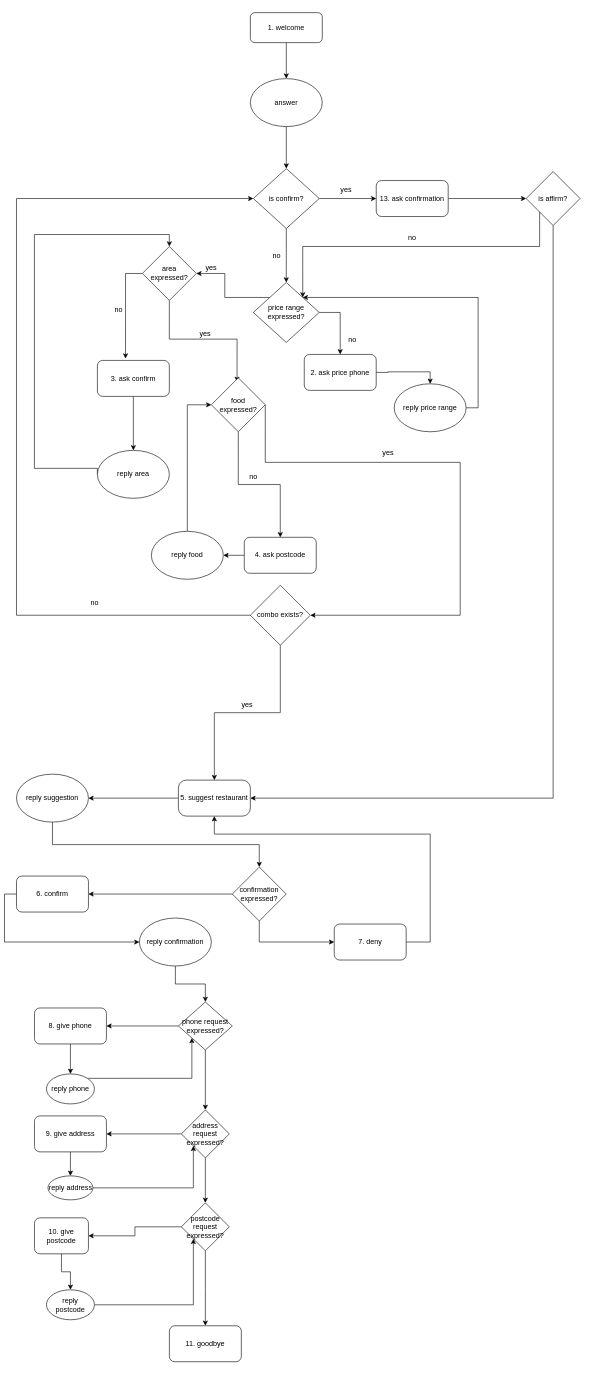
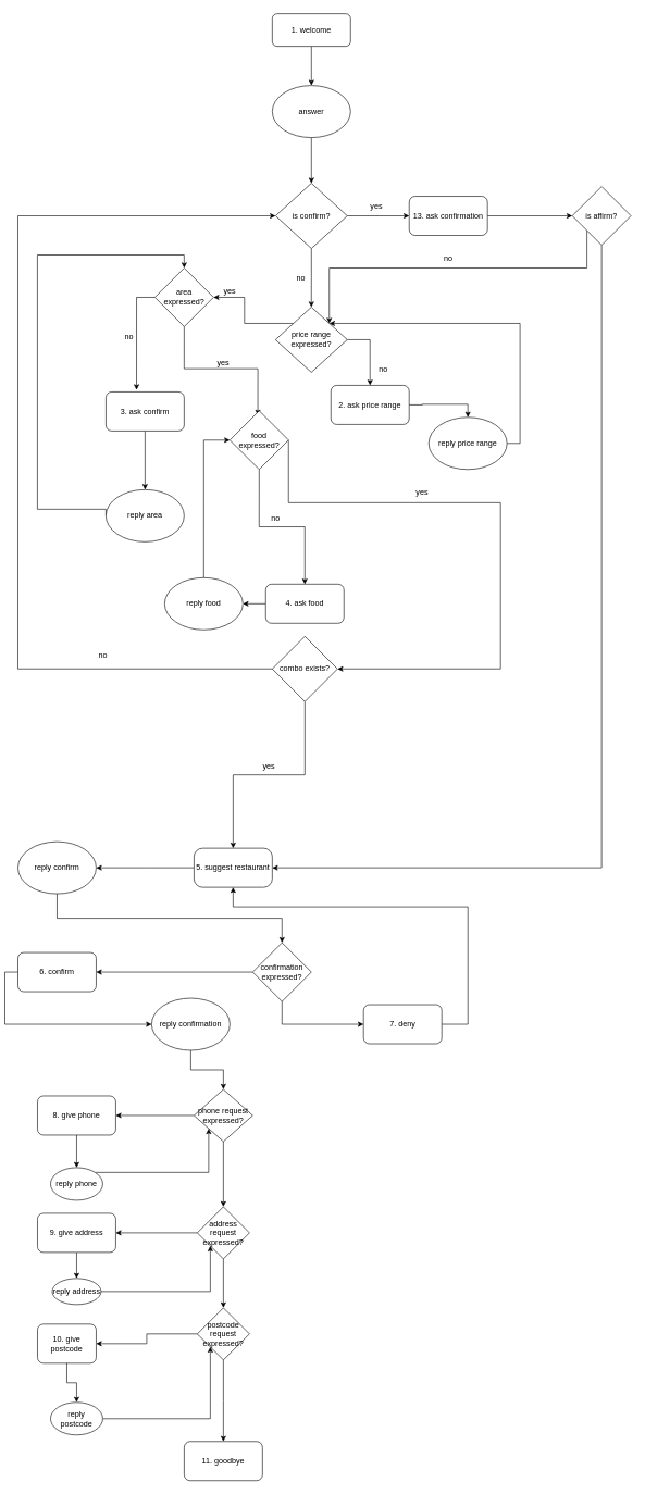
  <mxCell id="0" />
  <mxCell id="1" parent="0" />
  <mxCell id="2" style="edgeStyle=orthogonalEdgeStyle;rounded=0;orthogonalLoop=1;jettySize=auto;html=1;exitX=0.5;exitY=1;exitDx=0;exitDy=0;entryX=0.5;entryY=0;entryDx=0;entryDy=0;" edge="1" parent="1" source="3" target="5"><mxGeometry relative="1" as="geometry" /></mxCell>
  <mxCell id="3" value="1. welcome" style="rounded=1;whiteSpace=wrap;html=1;" vertex="1" parent="1"><mxGeometry x="410" y="20" width="120" height="50" as="geometry" /></mxCell>
  <mxCell id="4" style="edgeStyle=orthogonalEdgeStyle;rounded=0;orthogonalLoop=1;jettySize=auto;html=1;exitX=0.5;exitY=1;exitDx=0;exitDy=0;entryX=0.5;entryY=0;entryDx=0;entryDy=0;" edge="1" parent="1" source="5" target="75"><mxGeometry relative="1" as="geometry" /></mxCell>
  <mxCell id="5" value="answer" style="ellipse;whiteSpace=wrap;html=1;" vertex="1" parent="1"><mxGeometry x="410" y="130" width="120" height="80" as="geometry" /></mxCell>
  <mxCell id="6" style="edgeStyle=orthogonalEdgeStyle;rounded=0;orthogonalLoop=1;jettySize=auto;html=1;exitX=1;exitY=0.5;exitDx=0;exitDy=0;" edge="1" parent="1" source="8" target="10"><mxGeometry relative="1" as="geometry" /></mxCell>
  <mxCell id="7" style="edgeStyle=orthogonalEdgeStyle;rounded=0;orthogonalLoop=1;jettySize=auto;html=1;exitX=0;exitY=0;exitDx=0;exitDy=0;" edge="1" parent="1" source="8" target="61"><mxGeometry relative="1" as="geometry" /></mxCell>
  <mxCell id="8" value="price range expressed?" style="rhombus;whiteSpace=wrap;html=1;" vertex="1" parent="1"><mxGeometry x="414.93" y="470" width="110" height="100" as="geometry" /></mxCell>
  <mxCell id="9" style="edgeStyle=orthogonalEdgeStyle;rounded=0;orthogonalLoop=1;jettySize=auto;html=1;exitX=1;exitY=0.5;exitDx=0;exitDy=0;entryX=0.5;entryY=0;entryDx=0;entryDy=0;" edge="1" parent="1" source="10" target="15"><mxGeometry relative="1" as="geometry" /></mxCell>
- <mxCell id="10" value="2. ask price phone" style="rounded=1;whiteSpace=wrap;html=1;" vertex="1" parent="1"><mxGeometry x="499.93" y="590" width="120" height="60" as="geometry" /></mxCell>
+ <mxCell id="10" value="2. ask price range" style="rounded=1;whiteSpace=wrap;html=1;" vertex="1" parent="1"><mxGeometry x="499.93" y="590" width="120" height="60" as="geometry" /></mxCell>
  <mxCell id="11" value="no" style="text;html=1;align=center;verticalAlign=middle;resizable=0;points=[];autosize=1;strokeColor=none;fillColor=none;" vertex="1" parent="1"><mxGeometry x="559.93" y="550" width="40" height="30" as="geometry" /></mxCell>
  <mxCell id="12" style="edgeStyle=orthogonalEdgeStyle;rounded=0;orthogonalLoop=1;jettySize=auto;html=1;exitX=0.5;exitY=1;exitDx=0;exitDy=0;entryX=0.5;entryY=0;entryDx=0;entryDy=0;" edge="1" parent="1" source="13" target="17"><mxGeometry relative="1" as="geometry" /></mxCell>
  <mxCell id="13" value="3. ask confirm" style="rounded=1;whiteSpace=wrap;html=1;" vertex="1" parent="1"><mxGeometry x="154.93" y="600" width="120" height="60" as="geometry" /></mxCell>
  <mxCell id="14" style="edgeStyle=orthogonalEdgeStyle;rounded=0;orthogonalLoop=1;jettySize=auto;html=1;exitX=1;exitY=0.5;exitDx=0;exitDy=0;entryX=1;entryY=0;entryDx=0;entryDy=0;" edge="1" parent="1" source="15" target="8"><mxGeometry relative="1" as="geometry"><Array as="points"><mxPoint x="789.93" y="679" /><mxPoint x="789.93" y="495" /></Array></mxGeometry></mxCell>
  <mxCell id="15" value="reply price range" style="ellipse;whiteSpace=wrap;html=1;" vertex="1" parent="1"><mxGeometry x="649.93" y="639" width="120" height="80" as="geometry" /></mxCell>
  <mxCell id="16" style="edgeStyle=orthogonalEdgeStyle;rounded=0;orthogonalLoop=1;jettySize=auto;html=1;exitX=0;exitY=0.5;exitDx=0;exitDy=0;entryX=0.5;entryY=0;entryDx=0;entryDy=0;" edge="1" parent="1" source="17" target="61"><mxGeometry relative="1" as="geometry"><Array as="points"><mxPoint x="49.93" y="780" /><mxPoint x="49.93" y="390" /><mxPoint x="274.93" y="390" /></Array></mxGeometry></mxCell>
  <mxCell id="17" value="reply area" style="ellipse;whiteSpace=wrap;html=1;" vertex="1" parent="1"><mxGeometry x="154.93" y="750" width="120" height="80" as="geometry" /></mxCell>
  <mxCell id="18" style="edgeStyle=orthogonalEdgeStyle;rounded=0;orthogonalLoop=1;jettySize=auto;html=1;exitX=0;exitY=0.5;exitDx=0;exitDy=0;entryX=1;entryY=0.5;entryDx=0;entryDy=0;" edge="1" parent="1" source="19" target="21"><mxGeometry relative="1" as="geometry" /></mxCell>
- <mxCell id="19" value="4. ask postcode" style="rounded=1;whiteSpace=wrap;html=1;" vertex="1" parent="1"><mxGeometry x="399.93" y="895" width="120" height="60" as="geometry" /></mxCell>
+ <mxCell id="19" value="4. ask food" style="rounded=1;whiteSpace=wrap;html=1;" vertex="1" parent="1"><mxGeometry x="399.93" y="895" width="120" height="60" as="geometry" /></mxCell>
  <mxCell id="20" style="edgeStyle=orthogonalEdgeStyle;rounded=0;orthogonalLoop=1;jettySize=auto;html=1;exitX=0.5;exitY=0;exitDx=0;exitDy=0;entryX=0;entryY=0.5;entryDx=0;entryDy=0;" edge="1" parent="1" source="21" target="66"><mxGeometry relative="1" as="geometry" /></mxCell>
  <mxCell id="21" value="reply food" style="ellipse;whiteSpace=wrap;html=1;" vertex="1" parent="1"><mxGeometry x="244.93" y="885" width="120" height="80" as="geometry" /></mxCell>
  <mxCell id="22" style="edgeStyle=orthogonalEdgeStyle;rounded=0;orthogonalLoop=1;jettySize=auto;html=1;exitX=0;exitY=0.5;exitDx=0;exitDy=0;entryX=1;entryY=0.5;entryDx=0;entryDy=0;" edge="1" parent="1" source="23"><mxGeometry relative="1" as="geometry"><mxPoint x="770" y="1450" as="sourcePoint" /><mxPoint x="140" y="1330" as="targetPoint" /></mxGeometry></mxCell>
  <mxCell id="23" value="5. suggest restaurant" style="rounded=1;whiteSpace=wrap;html=1;arcSize=22;" vertex="1" parent="1"><mxGeometry x="290" y="1300" width="120" height="60" as="geometry" /></mxCell>
  <mxCell id="24" style="edgeStyle=orthogonalEdgeStyle;rounded=0;orthogonalLoop=1;jettySize=auto;html=1;exitX=0.5;exitY=1;exitDx=0;exitDy=0;entryX=0.5;entryY=0;entryDx=0;entryDy=0;" edge="1" parent="1" source="25" target="32"><mxGeometry relative="1" as="geometry" /></mxCell>
- <mxCell id="25" value="reply suggestion" style="ellipse;whiteSpace=wrap;html=1;" vertex="1" parent="1"><mxGeometry x="20" y="1290" width="120" height="80" as="geometry" /></mxCell>
+ <mxCell id="25" value="reply confirm" style="ellipse;whiteSpace=wrap;html=1;" vertex="1" parent="1"><mxGeometry x="20" y="1290" width="120" height="80" as="geometry" /></mxCell>
  <mxCell id="26" style="edgeStyle=orthogonalEdgeStyle;rounded=0;orthogonalLoop=1;jettySize=auto;html=1;exitX=0;exitY=0.5;exitDx=0;exitDy=0;entryX=0;entryY=0.5;entryDx=0;entryDy=0;" edge="1" parent="1" source="27" target="49"><mxGeometry relative="1" as="geometry" /></mxCell>
  <mxCell id="27" value="6. confirm" style="rounded=1;whiteSpace=wrap;html=1;" vertex="1" parent="1"><mxGeometry x="20" y="1460" width="120" height="60" as="geometry" /></mxCell>
  <mxCell id="28" style="edgeStyle=orthogonalEdgeStyle;rounded=0;orthogonalLoop=1;jettySize=auto;html=1;exitX=1;exitY=0.5;exitDx=0;exitDy=0;entryX=0.5;entryY=1;entryDx=0;entryDy=0;" edge="1" parent="1" source="29" target="23"><mxGeometry relative="1" as="geometry"><mxPoint x="830" y="1500" as="targetPoint" /><Array as="points"><mxPoint x="710" y="1570" /><mxPoint x="710" y="1390" /><mxPoint x="350" y="1390" /></Array></mxGeometry></mxCell>
  <mxCell id="29" value="7. deny" style="rounded=1;whiteSpace=wrap;html=1;" vertex="1" parent="1"><mxGeometry x="549.93" y="1540" width="120" height="60" as="geometry" /></mxCell>
  <mxCell id="30" style="edgeStyle=orthogonalEdgeStyle;rounded=0;orthogonalLoop=1;jettySize=auto;html=1;exitX=0;exitY=0.5;exitDx=0;exitDy=0;entryX=1;entryY=0.5;entryDx=0;entryDy=0;" edge="1" parent="1" source="32" target="27"><mxGeometry relative="1" as="geometry" /></mxCell>
  <mxCell id="31" style="edgeStyle=orthogonalEdgeStyle;rounded=0;orthogonalLoop=1;jettySize=auto;html=1;exitX=0.5;exitY=1;exitDx=0;exitDy=0;entryX=0;entryY=0.5;entryDx=0;entryDy=0;" edge="1" parent="1" source="32" target="29"><mxGeometry relative="1" as="geometry" /></mxCell>
  <mxCell id="32" value="confirmation expressed?" style="rhombus;whiteSpace=wrap;html=1;" vertex="1" parent="1"><mxGeometry x="379.93" y="1445" width="90" height="90" as="geometry" /></mxCell>
  <mxCell id="33" style="edgeStyle=orthogonalEdgeStyle;rounded=0;orthogonalLoop=1;jettySize=auto;html=1;exitX=0;exitY=0.5;exitDx=0;exitDy=0;entryX=1;entryY=0.5;entryDx=0;entryDy=0;" edge="1" parent="1" source="35" target="37"><mxGeometry relative="1" as="geometry" /></mxCell>
  <mxCell id="34" style="edgeStyle=orthogonalEdgeStyle;rounded=0;orthogonalLoop=1;jettySize=auto;html=1;exitX=0.5;exitY=1;exitDx=0;exitDy=0;entryX=0.5;entryY=0;entryDx=0;entryDy=0;" edge="1" parent="1" source="35" target="40"><mxGeometry relative="1" as="geometry" /></mxCell>
  <mxCell id="35" value="phone request expressed?" style="rhombus;whiteSpace=wrap;html=1;" vertex="1" parent="1"><mxGeometry x="290" y="1670" width="90" height="80" as="geometry" /></mxCell>
  <mxCell id="36" style="edgeStyle=orthogonalEdgeStyle;rounded=0;orthogonalLoop=1;jettySize=auto;html=1;exitX=0.5;exitY=1;exitDx=0;exitDy=0;entryX=0.5;entryY=0;entryDx=0;entryDy=0;" edge="1" parent="1" source="37" target="51"><mxGeometry relative="1" as="geometry" /></mxCell>
  <mxCell id="37" value="8. give phone" style="rounded=1;whiteSpace=wrap;html=1;" vertex="1" parent="1"><mxGeometry x="50" y="1680" width="120" height="60" as="geometry" /></mxCell>
  <mxCell id="38" style="edgeStyle=orthogonalEdgeStyle;rounded=0;orthogonalLoop=1;jettySize=auto;html=1;exitX=0.5;exitY=1;exitDx=0;exitDy=0;entryX=0.5;entryY=0;entryDx=0;entryDy=0;" edge="1" parent="1" source="40" target="43"><mxGeometry relative="1" as="geometry"><mxPoint x="335" y="1970" as="targetPoint" /></mxGeometry></mxCell>
  <mxCell id="39" style="edgeStyle=orthogonalEdgeStyle;rounded=0;orthogonalLoop=1;jettySize=auto;html=1;exitX=0;exitY=0.5;exitDx=0;exitDy=0;entryX=1;entryY=0.5;entryDx=0;entryDy=0;" edge="1" parent="1" source="40" target="45"><mxGeometry relative="1" as="geometry" /></mxCell>
  <mxCell id="40" value="address request expressed?" style="rhombus;whiteSpace=wrap;html=1;" vertex="1" parent="1"><mxGeometry x="295" y="1850" width="80" height="80" as="geometry" /></mxCell>
  <mxCell id="41" style="edgeStyle=orthogonalEdgeStyle;rounded=0;orthogonalLoop=1;jettySize=auto;html=1;exitX=0;exitY=0.5;exitDx=0;exitDy=0;entryX=1;entryY=0.5;entryDx=0;entryDy=0;" edge="1" parent="1" source="43" target="46"><mxGeometry relative="1" as="geometry" /></mxCell>
  <mxCell id="42" style="edgeStyle=orthogonalEdgeStyle;rounded=0;orthogonalLoop=1;jettySize=auto;html=1;exitX=0.5;exitY=1;exitDx=0;exitDy=0;" edge="1" parent="1" source="43"><mxGeometry relative="1" as="geometry"><mxPoint x="335" y="2210" as="targetPoint" /></mxGeometry></mxCell>
  <mxCell id="43" value="postcode request expressed?" style="rhombus;whiteSpace=wrap;html=1;" vertex="1" parent="1"><mxGeometry x="295" y="2005" width="80" height="80" as="geometry" /></mxCell>
  <mxCell id="44" style="edgeStyle=orthogonalEdgeStyle;rounded=0;orthogonalLoop=1;jettySize=auto;html=1;exitX=0.5;exitY=1;exitDx=0;exitDy=0;entryX=0.5;entryY=0;entryDx=0;entryDy=0;" edge="1" parent="1" source="45" target="53"><mxGeometry relative="1" as="geometry" /></mxCell>
  <mxCell id="45" value="9. give address" style="rounded=1;whiteSpace=wrap;html=1;" vertex="1" parent="1"><mxGeometry x="50" y="1860" width="120" height="60" as="geometry" /></mxCell>
  <mxCell id="46" value="10. give postcode" style="rounded=1;whiteSpace=wrap;html=1;" vertex="1" parent="1"><mxGeometry x="50" y="2030" width="90" height="60" as="geometry" /></mxCell>
  <mxCell id="47" value="11. goodbye" style="rounded=1;whiteSpace=wrap;html=1;" vertex="1" parent="1"><mxGeometry x="275" y="2210" width="120" height="60" as="geometry" /></mxCell>
  <mxCell id="48" style="edgeStyle=orthogonalEdgeStyle;rounded=0;orthogonalLoop=1;jettySize=auto;html=1;exitX=0.5;exitY=1;exitDx=0;exitDy=0;entryX=0.5;entryY=0;entryDx=0;entryDy=0;" edge="1" parent="1" source="49" target="35"><mxGeometry relative="1" as="geometry" /></mxCell>
  <mxCell id="49" value="reply confirmation" style="ellipse;whiteSpace=wrap;html=1;" vertex="1" parent="1"><mxGeometry x="225" y="1530" width="120" height="80" as="geometry" /></mxCell>
  <mxCell id="50" style="edgeStyle=orthogonalEdgeStyle;rounded=0;orthogonalLoop=1;jettySize=auto;html=1;exitX=1;exitY=0;exitDx=0;exitDy=0;entryX=0;entryY=1;entryDx=0;entryDy=0;" edge="1" parent="1" source="51" target="35"><mxGeometry relative="1" as="geometry" /></mxCell>
  <mxCell id="51" value="reply phone" style="ellipse;whiteSpace=wrap;html=1;" vertex="1" parent="1"><mxGeometry y="1790" width="80" height="50" as="geometry" x="70" /></mxCell>
  <mxCell id="52" style="edgeStyle=orthogonalEdgeStyle;rounded=0;orthogonalLoop=1;jettySize=auto;html=1;exitX=1;exitY=0.5;exitDx=0;exitDy=0;entryX=0;entryY=1;entryDx=0;entryDy=0;" edge="1" parent="1" source="53" target="40"><mxGeometry relative="1" as="geometry" /></mxCell>
  <mxCell id="53" value="reply address" style="ellipse;whiteSpace=wrap;html=1;" vertex="1" parent="1"><mxGeometry x="72.5" y="1960" width="75" height="40" as="geometry" /></mxCell>
  <mxCell id="54" style="edgeStyle=orthogonalEdgeStyle;rounded=0;orthogonalLoop=1;jettySize=auto;html=1;entryX=0.5;entryY=0;entryDx=0;entryDy=0;exitX=0.5;exitY=1;exitDx=0;exitDy=0;" edge="1" parent="1" source="46" target="56"><mxGeometry relative="1" as="geometry"><mxPoint x="100" y="2100" as="sourcePoint" /></mxGeometry></mxCell>
  <mxCell id="55" style="edgeStyle=orthogonalEdgeStyle;rounded=0;orthogonalLoop=1;jettySize=auto;html=1;exitX=1;exitY=0.5;exitDx=0;exitDy=0;entryX=0;entryY=1;entryDx=0;entryDy=0;" edge="1" parent="1" source="56" target="43"><mxGeometry relative="1" as="geometry"><mxPoint x="325" y="1920" as="targetPoint" /></mxGeometry></mxCell>
  <mxCell id="56" value="reply postcode" style="ellipse;whiteSpace=wrap;html=1;" vertex="1" parent="1"><mxGeometry y="2150" width="80" height="50" as="geometry" x="70" /></mxCell>
  <mxCell id="57" style="edgeStyle=orthogonalEdgeStyle;rounded=0;orthogonalLoop=1;jettySize=auto;html=1;exitX=0.5;exitY=1;exitDx=0;exitDy=0;entryX=0.5;entryY=0;entryDx=0;entryDy=0;" edge="1" parent="1" source="58" target="23"><mxGeometry relative="1" as="geometry" /></mxCell>
  <mxCell id="58" value="combo exists?" style="rhombus;whiteSpace=wrap;html=1;" vertex="1" parent="1"><mxGeometry x="410" y="975" width="100" height="100" as="geometry" /></mxCell>
  <mxCell id="59" style="edgeStyle=orthogonalEdgeStyle;rounded=0;orthogonalLoop=1;jettySize=auto;html=1;exitX=0;exitY=0.5;exitDx=0;exitDy=0;entryX=0.391;entryY=-0.052;entryDx=0;entryDy=0;entryPerimeter=0;" edge="1" parent="1" source="61" target="13"><mxGeometry relative="1" as="geometry" /></mxCell>
  <mxCell id="60" style="edgeStyle=orthogonalEdgeStyle;rounded=0;orthogonalLoop=1;jettySize=auto;html=1;exitX=0.5;exitY=1;exitDx=0;exitDy=0;entryX=0.477;entryY=0.077;entryDx=0;entryDy=0;entryPerimeter=0;" edge="1" parent="1" source="61" target="66"><mxGeometry relative="1" as="geometry" /></mxCell>
  <mxCell id="61" value="area expressed?" style="rhombus;whiteSpace=wrap;html=1;" vertex="1" parent="1"><mxGeometry x="229.93" y="410" width="90" height="90" as="geometry" /></mxCell>
  <mxCell id="62" value="yes" style="text;html=1;strokeColor=none;fillColor=none;align=center;verticalAlign=middle;whiteSpace=wrap;rounded=0;" vertex="1" parent="1"><mxGeometry x="314.93" y="430" width="60" height="30" as="geometry" /></mxCell>
  <mxCell id="63" value="no" style="text;html=1;align=center;verticalAlign=middle;resizable=0;points=[];autosize=1;strokeColor=none;fillColor=none;" vertex="1" parent="1"><mxGeometry x="169.93" y="500" width="40" height="30" as="geometry" /></mxCell>
  <mxCell id="64" style="edgeStyle=orthogonalEdgeStyle;rounded=0;orthogonalLoop=1;jettySize=auto;html=1;exitX=0.5;exitY=1;exitDx=0;exitDy=0;entryX=0.5;entryY=0;entryDx=0;entryDy=0;" edge="1" parent="1" source="66" target="19"><mxGeometry relative="1" as="geometry" /></mxCell>
  <mxCell id="65" style="edgeStyle=orthogonalEdgeStyle;rounded=0;orthogonalLoop=1;jettySize=auto;html=1;exitX=1;exitY=0.5;exitDx=0;exitDy=0;entryX=1;entryY=0.5;entryDx=0;entryDy=0;" edge="1" parent="1" source="66" target="58"><mxGeometry relative="1" as="geometry"><Array as="points"><mxPoint x="435" y="770" /><mxPoint x="760" y="770" /><mxPoint x="760" y="1025" /></Array></mxGeometry></mxCell>
  <mxCell id="66" value="food expressed?" style="rhombus;whiteSpace=wrap;html=1;" vertex="1" parent="1"><mxGeometry x="344.93" y="629" width="90" height="90" as="geometry" /></mxCell>
  <mxCell id="67" value="yes" style="text;html=1;strokeColor=none;fillColor=none;align=center;verticalAlign=middle;whiteSpace=wrap;rounded=0;" vertex="1" parent="1"><mxGeometry x="304.93" y="540" width="60" height="30" as="geometry" /></mxCell>
  <mxCell id="68" value="yes" style="text;html=1;strokeColor=none;fillColor=none;align=center;verticalAlign=middle;whiteSpace=wrap;rounded=0;" vertex="1" parent="1"><mxGeometry x="609.93" y="740" width="60" height="30" as="geometry" /></mxCell>
  <mxCell id="69" value="no" style="text;html=1;align=center;verticalAlign=middle;resizable=0;points=[];autosize=1;strokeColor=none;fillColor=none;" vertex="1" parent="1"><mxGeometry x="394.93" y="780" width="40" height="30" as="geometry" /></mxCell>
  <mxCell id="70" value="no" style="text;html=1;align=center;verticalAlign=middle;resizable=0;points=[];autosize=1;strokeColor=none;fillColor=none;" vertex="1" parent="1"><mxGeometry x="130" y="990" width="40" height="30" as="geometry" /></mxCell>
  <mxCell id="71" value="yes" style="text;html=1;strokeColor=none;fillColor=none;align=center;verticalAlign=middle;whiteSpace=wrap;rounded=0;" vertex="1" parent="1"><mxGeometry x="375" y="1160" width="60" height="30" as="geometry" /></mxCell>
  <mxCell id="72" style="edgeStyle=orthogonalEdgeStyle;rounded=0;orthogonalLoop=1;jettySize=auto;html=1;exitX=0;exitY=0.5;exitDx=0;exitDy=0;entryX=0;entryY=0.5;entryDx=0;entryDy=0;" edge="1" parent="1" source="58" target="75"><mxGeometry relative="1" as="geometry"><mxPoint x="175" y="1260" as="sourcePoint" /><Array as="points"><mxPoint x="20" y="1025" /><mxPoint x="20" y="330" /></Array></mxGeometry></mxCell>
  <mxCell id="73" style="edgeStyle=orthogonalEdgeStyle;rounded=0;orthogonalLoop=1;jettySize=auto;html=1;exitX=0.5;exitY=1;exitDx=0;exitDy=0;" edge="1" parent="1" source="75" target="8"><mxGeometry relative="1" as="geometry" /></mxCell>
  <mxCell id="74" style="edgeStyle=orthogonalEdgeStyle;rounded=0;orthogonalLoop=1;jettySize=auto;html=1;exitX=1;exitY=0.5;exitDx=0;exitDy=0;entryX=0;entryY=0.5;entryDx=0;entryDy=0;" edge="1" parent="1" source="75" target="78"><mxGeometry relative="1" as="geometry" /></mxCell>
  <mxCell id="75" value="is confirm?" style="rhombus;whiteSpace=wrap;html=1;" vertex="1" parent="1"><mxGeometry x="415" y="280" width="110" height="100" as="geometry" /></mxCell>
  <mxCell id="76" value="no" style="text;html=1;strokeColor=none;fillColor=none;align=center;verticalAlign=middle;whiteSpace=wrap;rounded=0;" vertex="1" parent="1"><mxGeometry x="424" y="410" width="60" height="30" as="geometry" /></mxCell>
  <mxCell id="77" style="edgeStyle=orthogonalEdgeStyle;rounded=0;orthogonalLoop=1;jettySize=auto;html=1;exitX=1;exitY=0.5;exitDx=0;exitDy=0;entryX=0;entryY=0.5;entryDx=0;entryDy=0;" edge="1" parent="1" source="78" target="82"><mxGeometry relative="1" as="geometry"><mxPoint x="870" y="330.667" as="targetPoint" /></mxGeometry></mxCell>
  <mxCell id="78" value="13. ask confirmation" style="rounded=1;whiteSpace=wrap;html=1;" vertex="1" parent="1"><mxGeometry x="620" y="300" width="120" height="60" as="geometry" /></mxCell>
  <mxCell id="79" value="yes" style="text;html=1;strokeColor=none;fillColor=none;align=center;verticalAlign=middle;whiteSpace=wrap;rounded=0;" vertex="1" parent="1"><mxGeometry x="539.93" y="300" width="60" height="30" as="geometry" /></mxCell>
  <mxCell id="80" style="edgeStyle=orthogonalEdgeStyle;rounded=0;orthogonalLoop=1;jettySize=auto;html=1;exitX=0.5;exitY=1;exitDx=0;exitDy=0;entryX=1;entryY=0.5;entryDx=0;entryDy=0;" edge="1" parent="1" source="82" target="23"><mxGeometry relative="1" as="geometry" /></mxCell>
  <mxCell id="81" style="edgeStyle=orthogonalEdgeStyle;rounded=0;orthogonalLoop=1;jettySize=auto;html=1;exitX=0;exitY=1;exitDx=0;exitDy=0;entryX=1;entryY=0;entryDx=0;entryDy=0;" edge="1" parent="1" source="82" target="8"><mxGeometry relative="1" as="geometry"><Array as="points"><mxPoint x="893" y="410" /><mxPoint x="497" y="410" /></Array></mxGeometry></mxCell>
  <mxCell id="82" value="is affirm?" style="rhombus;whiteSpace=wrap;html=1;" vertex="1" parent="1"><mxGeometry x="870" y="285" width="90" height="90" as="geometry" /></mxCell>
  <mxCell id="83" value="no" style="text;html=1;strokeColor=none;fillColor=none;align=center;verticalAlign=middle;whiteSpace=wrap;rounded=0;" vertex="1" parent="1"><mxGeometry x="650" y="380" width="60" height="30" as="geometry" /></mxCell>
